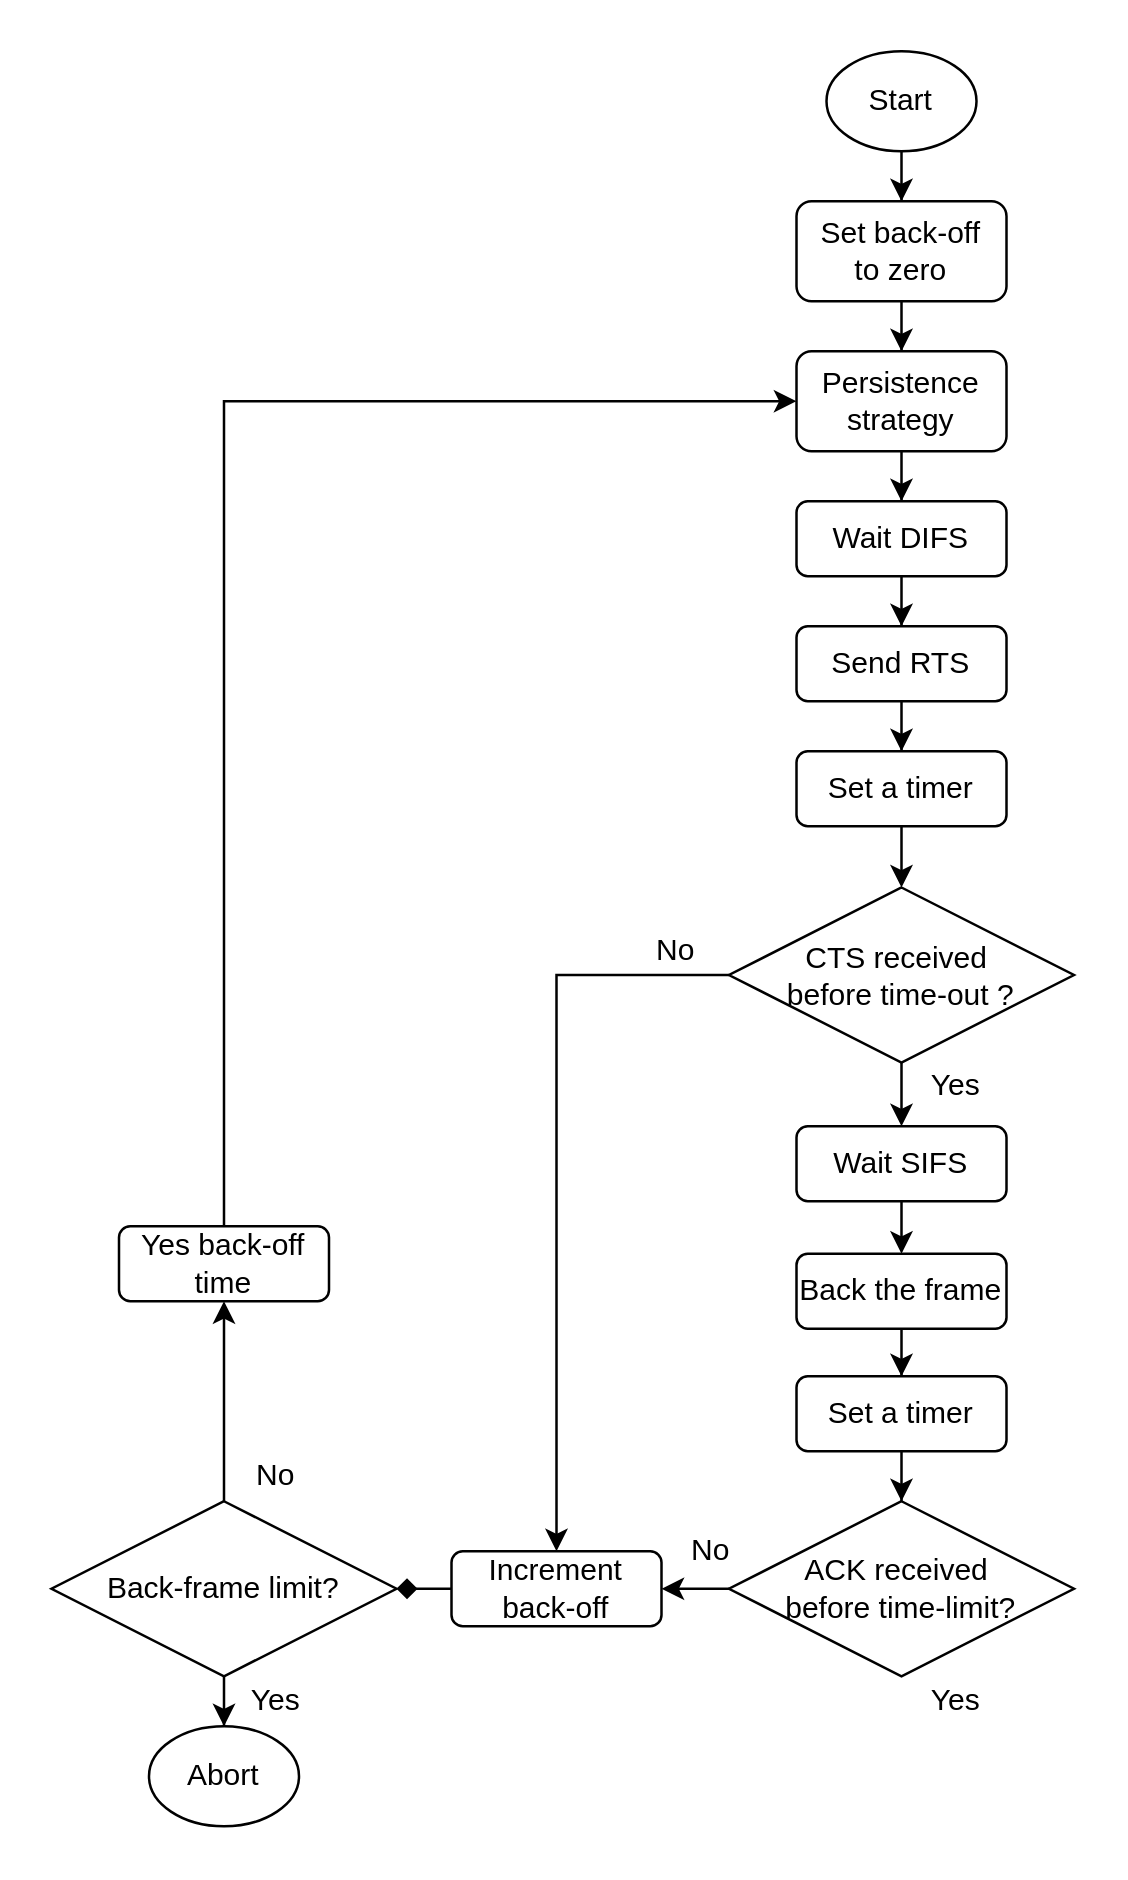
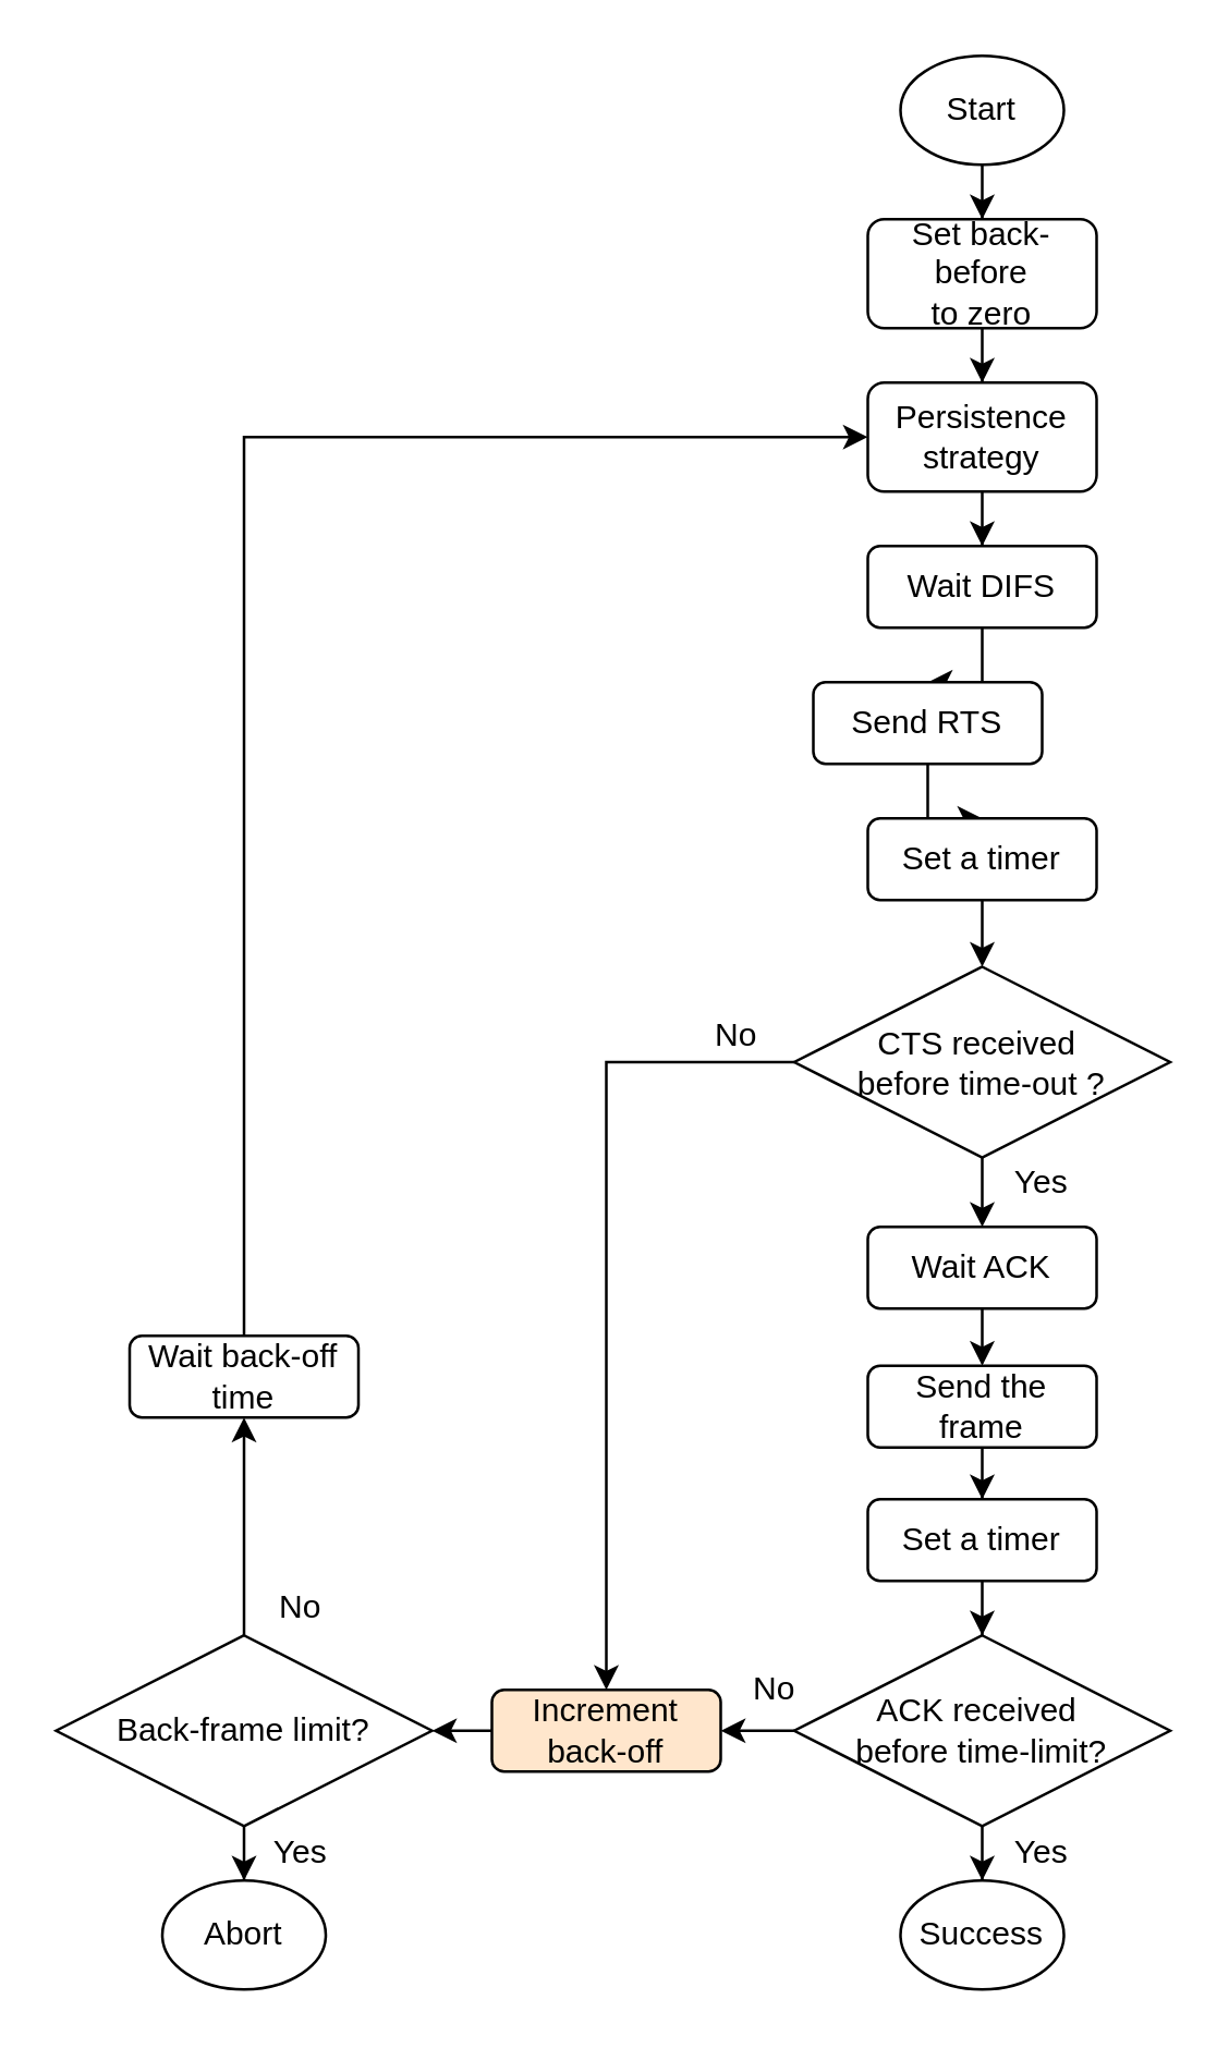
  <mxCell id="0" />
  <mxCell id="1" parent="0" />
  <mxCell id="2" style="edgeStyle=orthogonalEdgeStyle;rounded=0;orthogonalLoop=1;jettySize=auto;html=1;entryX=0.5;entryY=0;entryDx=0;entryDy=0;" edge="1" parent="1" source="3" target="5"><mxGeometry relative="1" as="geometry" /></mxCell>
  <mxCell id="3" value="Start" style="ellipse;whiteSpace=wrap;html=1;" vertex="1" parent="1"><mxGeometry x="330" y="20" width="60" height="40" as="geometry" /></mxCell>
  <mxCell id="4" style="edgeStyle=orthogonalEdgeStyle;rounded=0;orthogonalLoop=1;jettySize=auto;html=1;entryX=0.5;entryY=0;entryDx=0;entryDy=0;" edge="1" parent="1" source="5" target="7"><mxGeometry relative="1" as="geometry" /></mxCell>
- <mxCell id="5" value="Set back-off&lt;div&gt;to zero&lt;/div&gt;" style="rounded=1;whiteSpace=wrap;html=1;" vertex="1" parent="1"><mxGeometry x="318" y="80" width="84" height="40" as="geometry" /></mxCell>
+ <mxCell id="5" value="Set back-before&lt;div&gt;to zero&lt;/div&gt;" style="rounded=1;whiteSpace=wrap;html=1;" vertex="1" parent="1"><mxGeometry x="318" y="80" width="84" height="40" as="geometry" /></mxCell>
  <mxCell id="6" style="edgeStyle=orthogonalEdgeStyle;rounded=0;orthogonalLoop=1;jettySize=auto;html=1;entryX=0.5;entryY=0;entryDx=0;entryDy=0;" edge="1" parent="1" source="7" target="9"><mxGeometry relative="1" as="geometry" /></mxCell>
  <mxCell id="7" value="Persistence strategy" style="rounded=1;whiteSpace=wrap;html=1;" vertex="1" parent="1"><mxGeometry x="318" y="140" width="84" height="40" as="geometry" /></mxCell>
  <mxCell id="8" style="edgeStyle=orthogonalEdgeStyle;rounded=0;orthogonalLoop=1;jettySize=auto;html=1;entryX=0.5;entryY=0;entryDx=0;entryDy=0;" edge="1" parent="1" source="9" target="11"><mxGeometry relative="1" as="geometry" /></mxCell>
  <mxCell id="9" value="Wait DIFS" style="rounded=1;whiteSpace=wrap;html=1;" vertex="1" parent="1"><mxGeometry x="318" y="200" width="84" height="30" as="geometry" /></mxCell>
  <mxCell id="10" style="edgeStyle=orthogonalEdgeStyle;rounded=0;orthogonalLoop=1;jettySize=auto;html=1;entryX=0.5;entryY=0;entryDx=0;entryDy=0;" edge="1" parent="1" source="11" target="13"><mxGeometry relative="1" as="geometry" /></mxCell>
- <mxCell id="11" value="Send RTS" style="rounded=1;whiteSpace=wrap;html=1;" vertex="1" parent="1"><mxGeometry x="318" y="250" width="84" height="30" as="geometry" /></mxCell>
+ <mxCell id="11" value="Send RTS" style="rounded=1;whiteSpace=wrap;html=1;" vertex="1" parent="1"><mxGeometry x="298" y="250" width="84" height="30" as="geometry" /></mxCell>
  <mxCell id="12" style="edgeStyle=orthogonalEdgeStyle;rounded=0;orthogonalLoop=1;jettySize=auto;html=1;entryX=0.5;entryY=0;entryDx=0;entryDy=0;" edge="1" parent="1" source="13" target="16"><mxGeometry relative="1" as="geometry" /></mxCell>
  <mxCell id="13" value="Set a timer" style="rounded=1;whiteSpace=wrap;html=1;" vertex="1" parent="1"><mxGeometry x="318" y="300" width="84" height="30" as="geometry" /></mxCell>
  <mxCell id="14" style="edgeStyle=orthogonalEdgeStyle;rounded=0;orthogonalLoop=1;jettySize=auto;html=1;entryX=0.5;entryY=0;entryDx=0;entryDy=0;" edge="1" parent="1" source="16" target="18"><mxGeometry relative="1" as="geometry" /></mxCell>
  <mxCell id="15" style="edgeStyle=orthogonalEdgeStyle;rounded=0;orthogonalLoop=1;jettySize=auto;html=1;entryX=0.5;entryY=0;entryDx=0;entryDy=0;" edge="1" parent="1" source="16" target="28"><mxGeometry relative="1" as="geometry" /></mxCell>
  <mxCell id="16" value="CTS received&amp;nbsp;&lt;div&gt;before time-out ?&lt;/div&gt;" style="rhombus;whiteSpace=wrap;html=1;" vertex="1" parent="1"><mxGeometry x="291" y="354.5" width="138" height="70" as="geometry" /></mxCell>
  <mxCell id="17" style="edgeStyle=orthogonalEdgeStyle;rounded=0;orthogonalLoop=1;jettySize=auto;html=1;entryX=0.5;entryY=0;entryDx=0;entryDy=0;" edge="1" parent="1" source="18" target="20"><mxGeometry relative="1" as="geometry" /></mxCell>
- <mxCell id="18" value="Wait SIFS" style="rounded=1;whiteSpace=wrap;html=1;" vertex="1" parent="1"><mxGeometry x="318" y="450" width="84" height="30" as="geometry" /></mxCell>
+ <mxCell id="18" value="Wait ACK" style="rounded=1;whiteSpace=wrap;html=1;" vertex="1" parent="1"><mxGeometry x="318" y="450" width="84" height="30" as="geometry" /></mxCell>
  <mxCell id="19" style="edgeStyle=orthogonalEdgeStyle;rounded=0;orthogonalLoop=1;jettySize=auto;html=1;entryX=0.5;entryY=0;entryDx=0;entryDy=0;" edge="1" parent="1" source="20" target="22"><mxGeometry relative="1" as="geometry" /></mxCell>
- <mxCell id="20" value="Back the frame" style="rounded=1;whiteSpace=wrap;html=1;" vertex="1" parent="1"><mxGeometry x="318" y="501" width="84" height="30" as="geometry" /></mxCell>
+ <mxCell id="20" value="Send the frame" style="rounded=1;whiteSpace=wrap;html=1;" vertex="1" parent="1"><mxGeometry x="318" y="501" width="84" height="30" as="geometry" /></mxCell>
  <mxCell id="21" style="edgeStyle=orthogonalEdgeStyle;rounded=0;orthogonalLoop=1;jettySize=auto;html=1;entryX=0.5;entryY=0;entryDx=0;entryDy=0;" edge="1" parent="1" source="22" target="25"><mxGeometry relative="1" as="geometry" /></mxCell>
  <mxCell id="22" value="Set a timer" style="rounded=1;whiteSpace=wrap;html=1;" vertex="1" parent="1"><mxGeometry x="318" y="550" width="84" height="30" as="geometry" /></mxCell>
+ <mxCell id="23" style="edgeStyle=orthogonalEdgeStyle;rounded=0;orthogonalLoop=1;jettySize=auto;html=1;entryX=0.5;entryY=0;entryDx=0;entryDy=0;" edge="1" parent="1" source="25" target="26"><mxGeometry relative="1" as="geometry" /></mxCell>
  <mxCell id="24" value="" style="edgeStyle=orthogonalEdgeStyle;rounded=0;orthogonalLoop=1;jettySize=auto;html=1;" edge="1" parent="1" source="25" target="28"><mxGeometry relative="1" as="geometry" /></mxCell>
  <mxCell id="25" value="ACK received&amp;nbsp;&lt;div&gt;before time-limit?&lt;/div&gt;" style="rhombus;whiteSpace=wrap;html=1;" vertex="1" parent="1"><mxGeometry x="291" y="600" width="138" height="70" as="geometry" /></mxCell>
- <mxCell id="27" style="edgeStyle=orthogonalEdgeStyle;rounded=0;orthogonalLoop=1;jettySize=auto;html=1;entryX=1;entryY=0.5;entryDx=0;entryDy=0;endArrow=diamond;" edge="1" parent="1" source="28" target="31"><mxGeometry relative="1" as="geometry" /></mxCell>
- <mxCell id="28" value="Increment back-off" style="rounded=1;whiteSpace=wrap;html=1;" vertex="1" parent="1"><mxGeometry x="180" y="620" width="84" height="30" as="geometry" /></mxCell>
+ <mxCell id="26" value="Success" style="ellipse;whiteSpace=wrap;html=1;" vertex="1" parent="1"><mxGeometry x="330" y="690" width="60" height="40" as="geometry" /></mxCell>
+ <mxCell id="27" style="edgeStyle=orthogonalEdgeStyle;rounded=0;orthogonalLoop=1;jettySize=auto;html=1;entryX=1;entryY=0.5;entryDx=0;entryDy=0;" edge="1" parent="1" source="28" target="31"><mxGeometry relative="1" as="geometry" /></mxCell>
+ <mxCell id="28" value="Increment back-off" style="rounded=1;whiteSpace=wrap;html=1;fillColor=#ffe6cc;" vertex="1" parent="1"><mxGeometry x="180" y="620" width="84" height="30" as="geometry" /></mxCell>
  <mxCell id="29" style="edgeStyle=orthogonalEdgeStyle;rounded=0;orthogonalLoop=1;jettySize=auto;html=1;entryX=0.5;entryY=0;entryDx=0;entryDy=0;" edge="1" parent="1" source="31" target="32"><mxGeometry relative="1" as="geometry" /></mxCell>
  <mxCell id="30" style="edgeStyle=orthogonalEdgeStyle;rounded=0;orthogonalLoop=1;jettySize=auto;html=1;entryX=0.5;entryY=1;entryDx=0;entryDy=0;" edge="1" parent="1" source="31" target="34"><mxGeometry relative="1" as="geometry" /></mxCell>
  <mxCell id="31" value="Back-frame limit?" style="rhombus;whiteSpace=wrap;html=1;" vertex="1" parent="1"><mxGeometry x="20" y="600" width="138" height="70" as="geometry" /></mxCell>
  <mxCell id="32" value="Abort" style="ellipse;whiteSpace=wrap;html=1;" vertex="1" parent="1"><mxGeometry x="59" y="690" width="60" height="40" as="geometry" /></mxCell>
  <mxCell id="33" style="edgeStyle=orthogonalEdgeStyle;rounded=0;orthogonalLoop=1;jettySize=auto;html=1;entryX=0;entryY=0.5;entryDx=0;entryDy=0;" edge="1" parent="1" source="34" target="7"><mxGeometry relative="1" as="geometry"><Array as="points"><mxPoint x="89" y="160" /></Array></mxGeometry></mxCell>
- <mxCell id="34" value="Yes back-off time" style="rounded=1;whiteSpace=wrap;html=1;" vertex="1" parent="1"><mxGeometry x="47" y="490" width="84" height="30" as="geometry" /></mxCell>
+ <mxCell id="34" value="Wait back-off time" style="rounded=1;whiteSpace=wrap;html=1;" vertex="1" parent="1"><mxGeometry x="47" y="490" width="84" height="30" as="geometry" /></mxCell>
  <mxCell id="35" value="No" style="text;html=1;align=center;verticalAlign=middle;whiteSpace=wrap;rounded=0;" vertex="1" parent="1"><mxGeometry x="250" y="370" width="40" height="20" as="geometry" /></mxCell>
  <mxCell id="36" value="No" style="text;html=1;align=center;verticalAlign=middle;whiteSpace=wrap;rounded=0;" vertex="1" parent="1"><mxGeometry x="264" y="610" width="40" height="20" as="geometry" /></mxCell>
  <mxCell id="37" value="Yes" style="text;html=1;align=center;verticalAlign=middle;whiteSpace=wrap;rounded=0;" vertex="1" parent="1"><mxGeometry x="362" y="670" width="40" height="20" as="geometry" /></mxCell>
  <mxCell id="38" value="Yes" style="text;html=1;align=center;verticalAlign=middle;whiteSpace=wrap;rounded=0;" vertex="1" parent="1"><mxGeometry x="362" y="424" width="40" height="20" as="geometry" /></mxCell>
  <mxCell id="39" value="Yes" style="text;html=1;align=center;verticalAlign=middle;whiteSpace=wrap;rounded=0;" vertex="1" parent="1"><mxGeometry x="90" y="670" width="40" height="20" as="geometry" /></mxCell>
  <mxCell id="40" value="No" style="text;html=1;align=center;verticalAlign=middle;whiteSpace=wrap;rounded=0;" vertex="1" parent="1"><mxGeometry x="90" y="580" width="40" height="20" as="geometry" /></mxCell>
